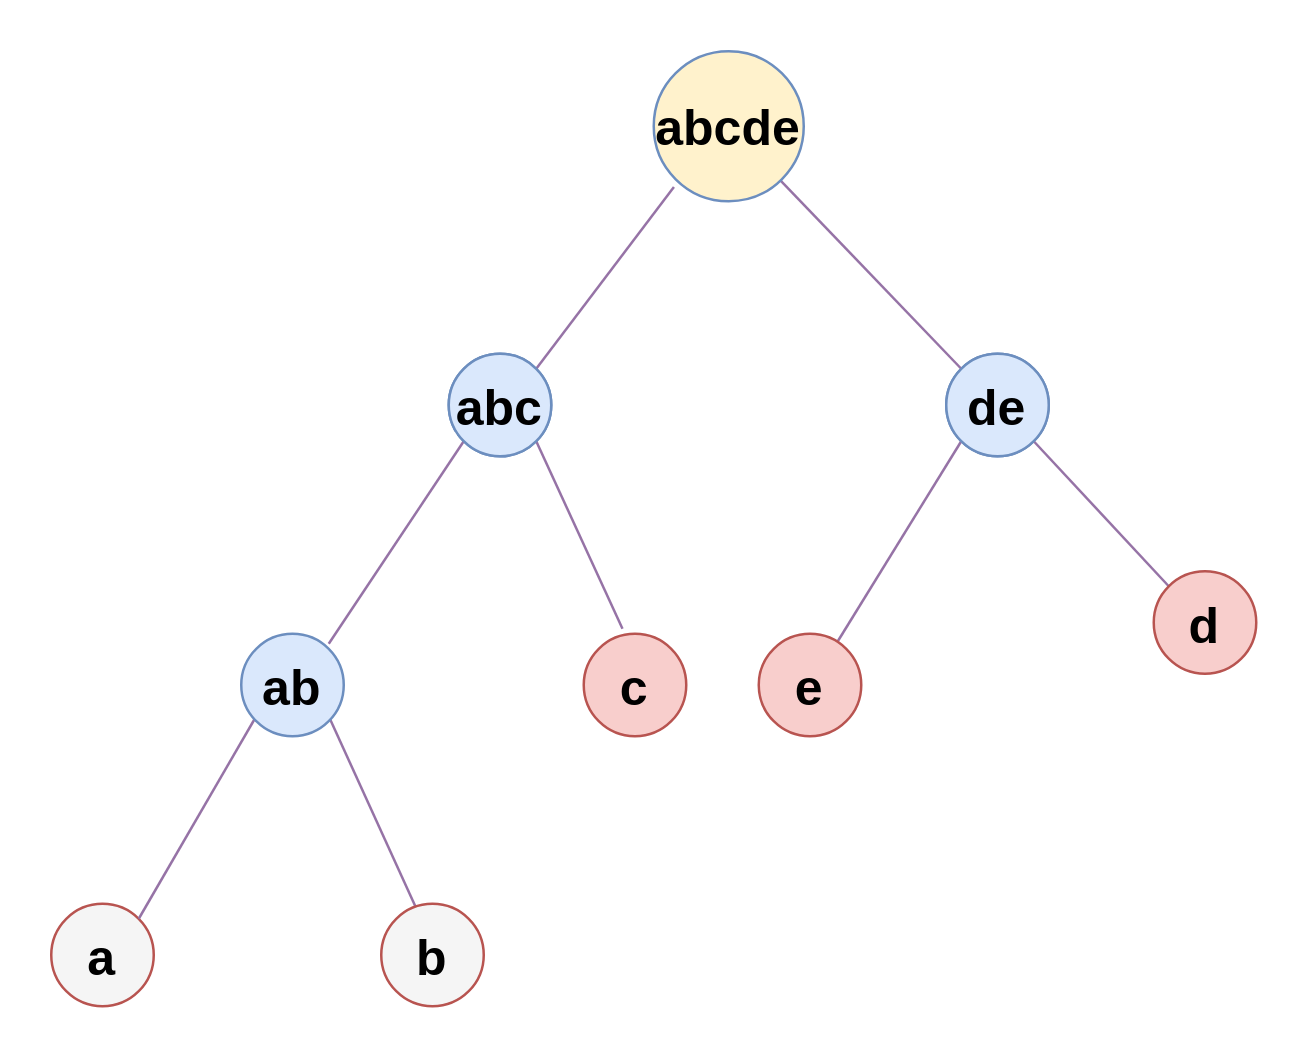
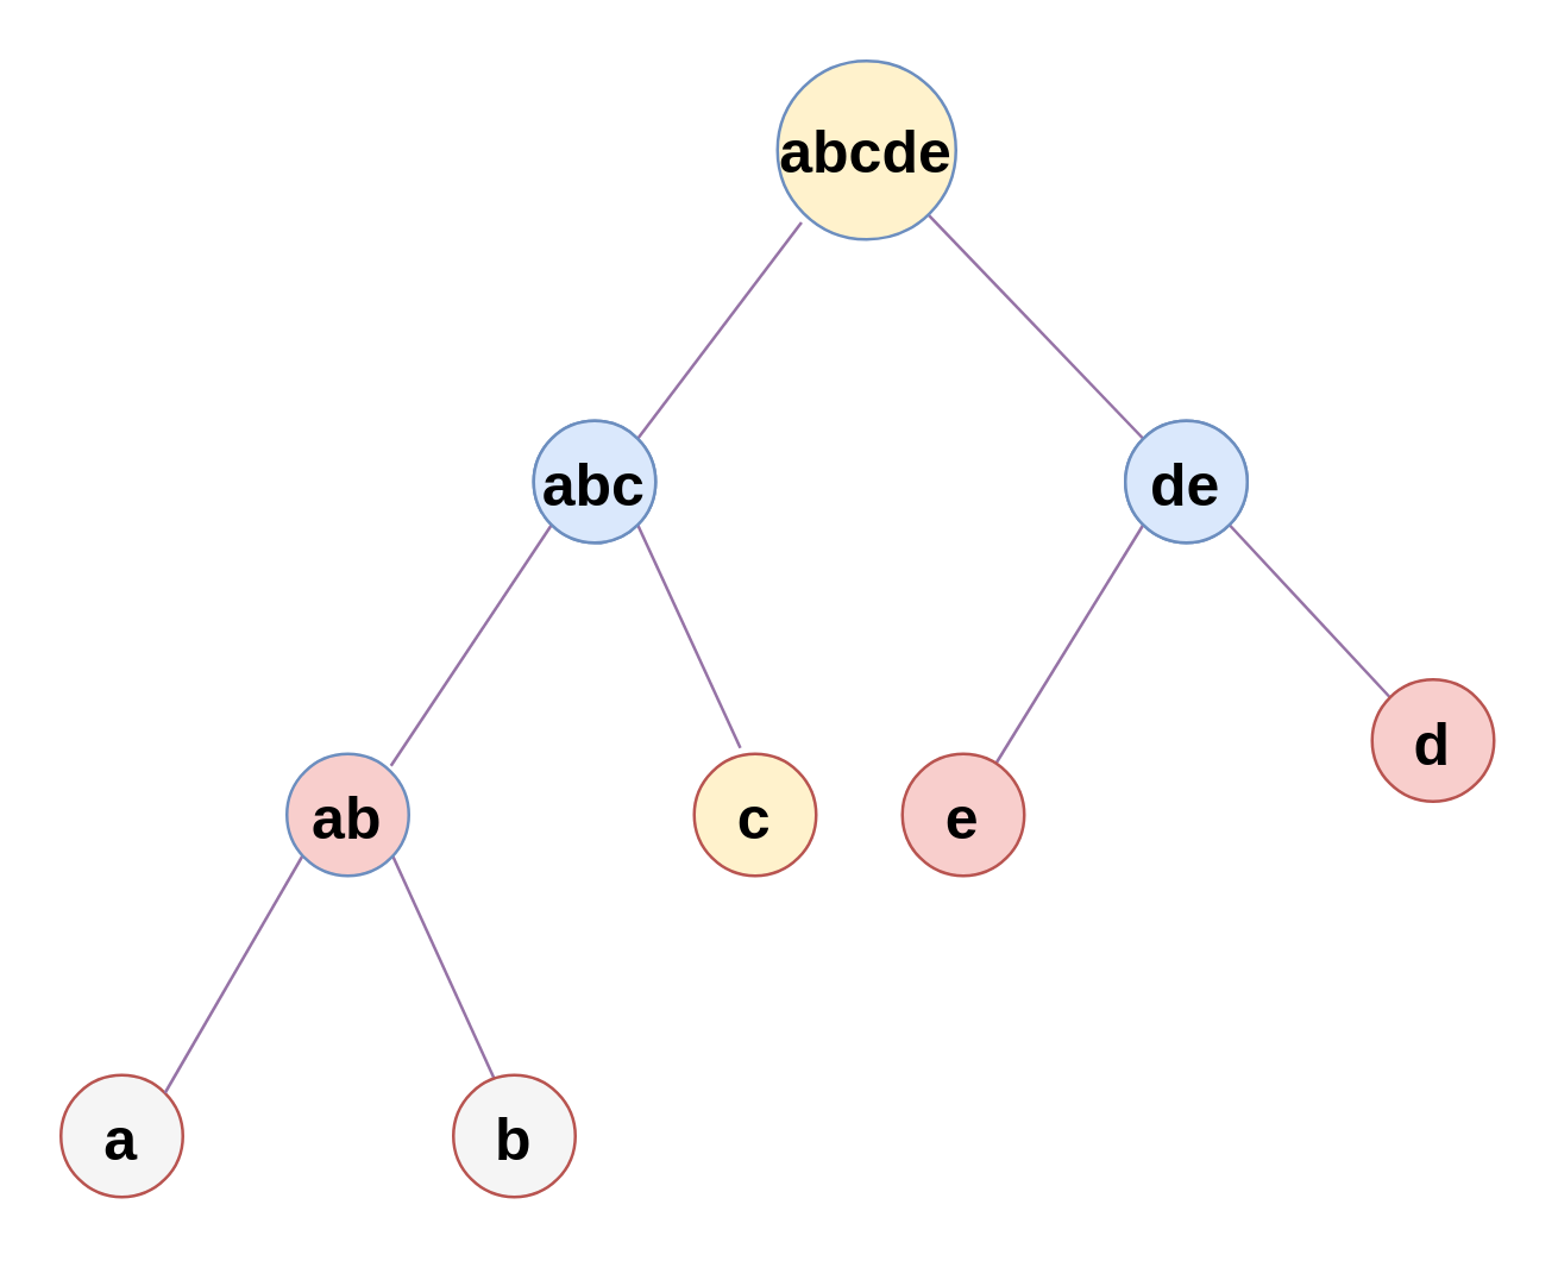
  <mxCell id="0" />
  <mxCell id="1" parent="0" />
  <mxCell id="2" value="&lt;b style=&quot;border-color: var(--border-color); color: rgb(0, 0, 0); font-family: Helvetica; font-size: 20px; font-style: normal; font-variant-ligatures: normal; font-variant-caps: normal; letter-spacing: normal; orphans: 2; text-align: center; text-indent: 0px; text-transform: none; widows: 2; word-spacing: 0px; -webkit-text-stroke-width: 0px; background-color: rgb(255, 255, 255); text-decoration-thickness: initial; text-decoration-style: initial; text-decoration-color: initial;&quot;&gt;abc&lt;/b&gt;" style="ellipse;whiteSpace=wrap;html=1;aspect=fixed;fillColor=#dae8fc;strokeColor=#6c8ebf;" vertex="1" parent="1"><mxGeometry x="179" y="141" width="41" height="41" as="geometry" /></mxCell>
  <mxCell id="3" value="&lt;b style=&quot;border-color: var(--border-color); color: rgb(0, 0, 0); font-family: Helvetica; font-size: 20px; font-style: normal; font-variant-ligatures: normal; font-variant-caps: normal; letter-spacing: normal; orphans: 2; text-align: center; text-indent: 0px; text-transform: none; widows: 2; word-spacing: 0px; -webkit-text-stroke-width: 0px; background-color: rgb(255, 255, 255); text-decoration-thickness: initial; text-decoration-style: initial; text-decoration-color: initial;&quot;&gt;de&lt;/b&gt;" style="ellipse;whiteSpace=wrap;html=1;aspect=fixed;fillColor=#dae8fc;strokeColor=#6c8ebf;" vertex="1" parent="1"><mxGeometry x="378" y="141" width="41" height="41" as="geometry" /></mxCell>
  <mxCell id="4" value="&lt;font style=&quot;font-size: 20px;&quot;&gt;&lt;b&gt;a&lt;/b&gt;&lt;/font&gt;" style="ellipse;whiteSpace=wrap;html=1;aspect=fixed;fillColor=#f5f5f5;strokeColor=#b85450;" vertex="1" parent="1"><mxGeometry x="20" y="361" width="41" height="41" as="geometry" /></mxCell>
  <mxCell id="5" value="" style="endArrow=none;html=1;rounded=0;exitX=1;exitY=0;exitDx=0;exitDy=0;fillColor=#e1d5e7;strokeColor=#9673a6;" edge="1" parent="1" source="2"><mxGeometry width="50" height="50" relative="1" as="geometry"><mxPoint x="271" y="265" as="sourcePoint" /><mxPoint x="269.073" y="74.304" as="targetPoint" /></mxGeometry></mxCell>
  <mxCell id="6" value="" style="endArrow=none;html=1;rounded=0;exitX=1;exitY=0;exitDx=0;exitDy=0;entryX=0;entryY=1;entryDx=0;entryDy=0;fillColor=#e1d5e7;strokeColor=#9673a6;" edge="1" parent="1" target="2"><mxGeometry width="50" height="50" relative="1" as="geometry"><mxPoint x="130.996" y="257.004" as="sourcePoint" /><mxPoint x="321" y="215" as="targetPoint" /></mxGeometry></mxCell>
  <mxCell id="7" value="" style="endArrow=none;html=1;rounded=0;entryX=1;entryY=1;entryDx=0;entryDy=0;exitX=0;exitY=0;exitDx=0;exitDy=0;fillColor=#e1d5e7;strokeColor=#9673a6;" edge="1" parent="1"><mxGeometry width="50" height="50" relative="1" as="geometry"><mxPoint x="167.004" y="365.004" as="sourcePoint" /><mxPoint x="130.996" y="285.996" as="targetPoint" /></mxGeometry></mxCell>
  <mxCell id="8" value="" style="endArrow=none;html=1;rounded=0;entryX=0;entryY=1;entryDx=0;entryDy=0;exitX=1;exitY=0;exitDx=0;exitDy=0;fillColor=#e1d5e7;strokeColor=#9673a6;" edge="1" parent="1" source="4"><mxGeometry width="50" height="50" relative="1" as="geometry"><mxPoint x="13" y="357" as="sourcePoint" /><mxPoint x="102.004" y="285.996" as="targetPoint" /></mxGeometry></mxCell>
  <mxCell id="9" value="" style="endArrow=none;html=1;rounded=0;exitX=0;exitY=0;exitDx=0;exitDy=0;fillColor=#e1d5e7;strokeColor=#9673a6;" edge="1" parent="1" source="3"><mxGeometry width="50" height="50" relative="1" as="geometry"><mxPoint x="271" y="265" as="sourcePoint" /><mxPoint x="311.849" y="71.811" as="targetPoint" /></mxGeometry></mxCell>
  <mxCell id="10" value="" style="endArrow=none;html=1;rounded=0;entryX=0;entryY=1;entryDx=0;entryDy=0;exitX=1;exitY=0;exitDx=0;exitDy=0;fillColor=#e1d5e7;strokeColor=#9673a6;" edge="1" parent="1" target="3"><mxGeometry width="50" height="50" relative="1" as="geometry"><mxPoint x="333.996" y="257.004" as="sourcePoint" /><mxPoint x="321" y="215" as="targetPoint" /></mxGeometry></mxCell>
  <mxCell id="11" value="" style="endArrow=none;html=1;rounded=0;entryX=1;entryY=1;entryDx=0;entryDy=0;exitX=0;exitY=0;exitDx=0;exitDy=0;fillColor=#e1d5e7;strokeColor=#9673a6;" edge="1" parent="1" source="16" target="3"><mxGeometry width="50" height="50" relative="1" as="geometry"><mxPoint x="501.004" y="260.004" as="sourcePoint" /><mxPoint x="321" y="215" as="targetPoint" /></mxGeometry></mxCell>
  <mxCell id="12" value="" style="endArrow=none;html=1;rounded=0;entryX=1;entryY=1;entryDx=0;entryDy=0;exitX=0.5;exitY=0;exitDx=0;exitDy=0;fillColor=#e1d5e7;strokeColor=#9673a6;" edge="1" parent="1" target="2"><mxGeometry width="50" height="50" relative="1" as="geometry"><mxPoint x="248.5" y="251" as="sourcePoint" /><mxPoint x="321" y="210" as="targetPoint" /></mxGeometry></mxCell>
  <mxCell id="13" value="&lt;font style=&quot;font-size: 20px;&quot;&gt;&lt;b&gt;b&lt;/b&gt;&lt;/font&gt;" style="ellipse;whiteSpace=wrap;html=1;aspect=fixed;fillColor=#f5f5f5;strokeColor=#b85450;" vertex="1" parent="1"><mxGeometry x="152" y="361" width="41" height="41" as="geometry" /></mxCell>
- <mxCell id="14" value="&lt;font style=&quot;font-size: 20px;&quot;&gt;&lt;b&gt;c&lt;/b&gt;&lt;/font&gt;" style="ellipse;whiteSpace=wrap;html=1;aspect=fixed;fillColor=#f8cecc;strokeColor=#b85450;" vertex="1" parent="1"><mxGeometry x="233" y="253" width="41" height="41" as="geometry" /></mxCell>
+ <mxCell id="14" value="&lt;font style=&quot;font-size: 20px;&quot;&gt;&lt;b&gt;c&lt;/b&gt;&lt;/font&gt;" style="ellipse;whiteSpace=wrap;html=1;aspect=fixed;fillColor=#fff2cc;strokeColor=#b85450;" vertex="1" parent="1"><mxGeometry x="233" y="253" width="41" height="41" as="geometry" /></mxCell>
  <mxCell id="15" value="&lt;span style=&quot;font-size: 20px;&quot;&gt;&lt;b&gt;e&lt;/b&gt;&lt;/span&gt;" style="ellipse;whiteSpace=wrap;html=1;aspect=fixed;fillColor=#f8cecc;strokeColor=#b85450;" vertex="1" parent="1"><mxGeometry x="303" y="253" width="41" height="41" as="geometry" /></mxCell>
  <mxCell id="16" value="&lt;font style=&quot;font-size: 20px;&quot;&gt;&lt;b&gt;d&lt;/b&gt;&lt;/font&gt;" style="ellipse;whiteSpace=wrap;html=1;aspect=fixed;fillColor=#f8cecc;strokeColor=#b85450;" vertex="1" parent="1"><mxGeometry x="461" y="228" width="41" height="41" as="geometry" /></mxCell>
- <mxCell id="17" value="&lt;font style=&quot;font-size: 20px;&quot;&gt;&lt;b&gt;ab&lt;/b&gt;&lt;/font&gt;" style="ellipse;whiteSpace=wrap;html=1;aspect=fixed;fillColor=#dae8fc;strokeColor=#6c8ebf;" vertex="1" parent="1"><mxGeometry x="96" y="253" width="41" height="41" as="geometry" /></mxCell>
+ <mxCell id="17" value="&lt;font style=&quot;font-size: 20px;&quot;&gt;&lt;b&gt;ab&lt;/b&gt;&lt;/font&gt;" style="ellipse;whiteSpace=wrap;html=1;aspect=fixed;fillColor=#f8cecc;strokeColor=#6c8ebf;" vertex="1" parent="1"><mxGeometry x="96" y="253" width="41" height="41" as="geometry" /></mxCell>
  <mxCell id="18" value="&lt;font style=&quot;font-size: 20px;&quot;&gt;&lt;b&gt;abc&lt;/b&gt;&lt;/font&gt;" style="ellipse;whiteSpace=wrap;html=1;aspect=fixed;fillColor=#dae8fc;strokeColor=#6c8ebf;" vertex="1" parent="1"><mxGeometry x="179" y="141" width="41" height="41" as="geometry" /></mxCell>
  <mxCell id="19" value="&lt;font style=&quot;font-size: 20px;&quot;&gt;&lt;b&gt;de&lt;/b&gt;&lt;/font&gt;" style="ellipse;whiteSpace=wrap;html=1;aspect=fixed;fillColor=#dae8fc;strokeColor=#6c8ebf;" vertex="1" parent="1"><mxGeometry x="378" y="141" width="41" height="41" as="geometry" /></mxCell>
  <mxCell id="20" value="&lt;font style=&quot;font-size: 20px;&quot;&gt;&lt;b&gt;abcde&lt;/b&gt;&lt;/font&gt;" style="ellipse;whiteSpace=wrap;html=1;aspect=fixed;fillColor=#fff2cc;strokeColor=#6c8ebf;" vertex="1" parent="1"><mxGeometry x="261" y="20" width="60" height="60" as="geometry" /></mxCell>
